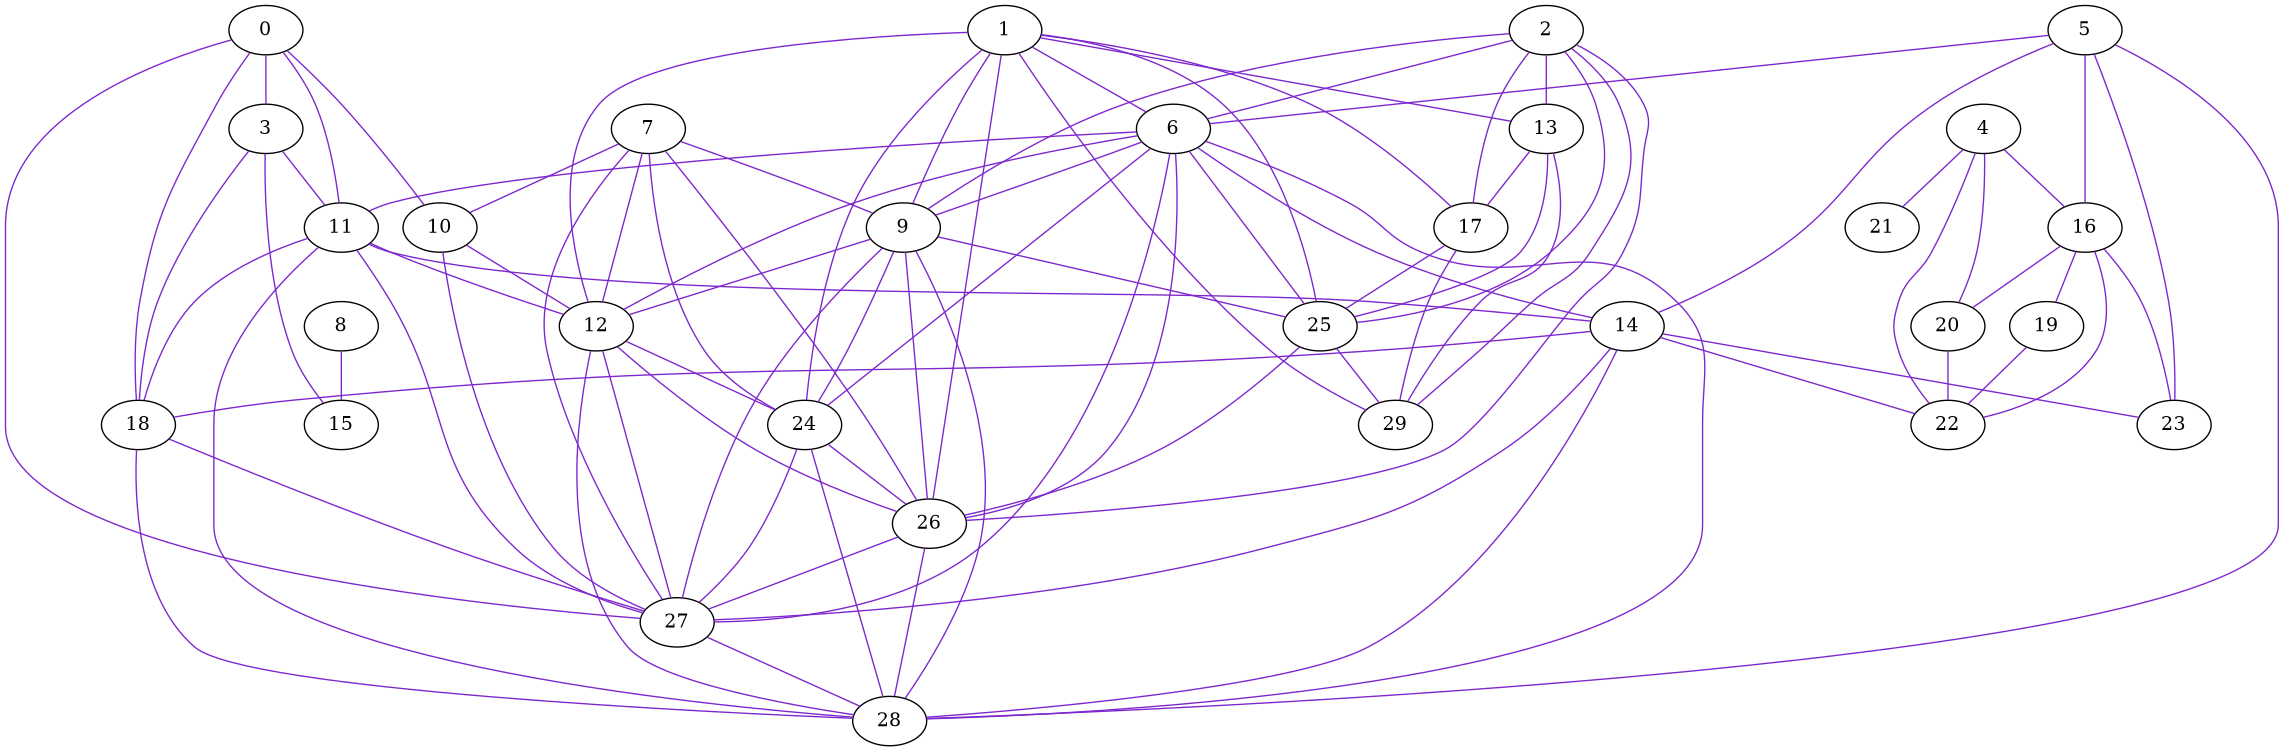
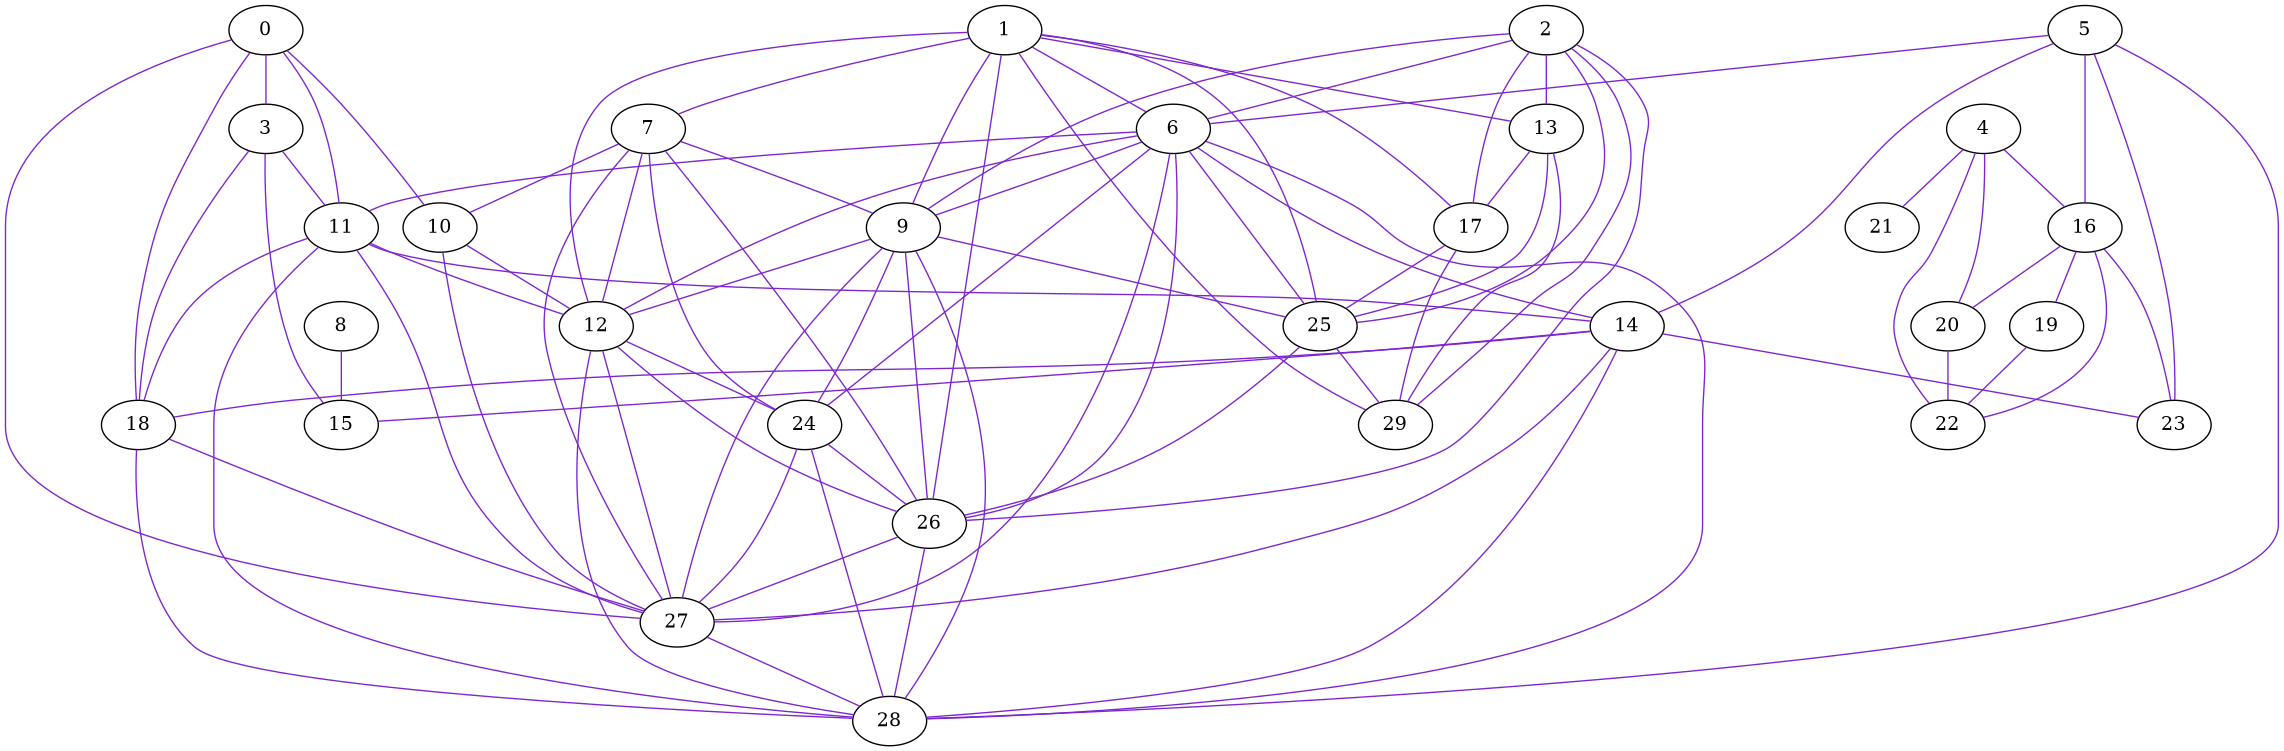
  digraph {
    edge [color=purple3 dir=none]
    0
    3
    10
    11
    18
    27
    15
    12
    14
    28
    1
    6
    9
    13
    17
    24
    25
    26
    29
    2
    4
    16
    20
    21
    22
    23
    19
    5
    7
    8
    0 -> 3
    0 -> 10
    0 -> 11
    0 -> 18
    0 -> 27
    3 -> 11
    3 -> 18
    3 -> 15
    10 -> 27
    10 -> 12
    11 -> 18
    11 -> 27
    11 -> 12
    11 -> 14
    11 -> 28
    18 -> 27
    18 -> 28
    27 -> 28
    12 -> 27
    12 -> 28
    12 -> 24
    12 -> 26
    14 -> 18
    14 -> 27
-   14 -> 22
+   14 -> 15
    14 -> 28
    14 -> 23
    1 -> 12
    1 -> 6
    1 -> 9
    1 -> 13
    1 -> 17
-   1 -> 24
+   1 -> 7
    1 -> 25
    1 -> 26
    1 -> 29
    6 -> 11
    6 -> 27
    6 -> 12
    6 -> 14
    6 -> 28
    6 -> 9
    6 -> 24
    6 -> 25
    6 -> 26
    9 -> 27
    9 -> 12
    9 -> 28
    9 -> 24
    9 -> 25
    9 -> 26
    13 -> 17
    13 -> 25
    13 -> 29
    17 -> 25
    17 -> 29
    24 -> 27
    24 -> 28
    24 -> 26
    25 -> 26
    25 -> 29
    26 -> 27
    26 -> 28
    2 -> 6
    2 -> 9
    2 -> 13
    2 -> 17
    2 -> 25
    2 -> 26
    2 -> 29
    4 -> 16
    4 -> 20
    4 -> 21
    4 -> 22
    16 -> 20
    16 -> 22
    16 -> 23
    16 -> 19
    20 -> 22
    19 -> 22
    5 -> 14
    5 -> 28
    5 -> 6
    5 -> 16
    5 -> 23
    7 -> 10
    7 -> 27
    7 -> 12
    7 -> 9
    7 -> 24
    7 -> 26
    8 -> 15
  }
